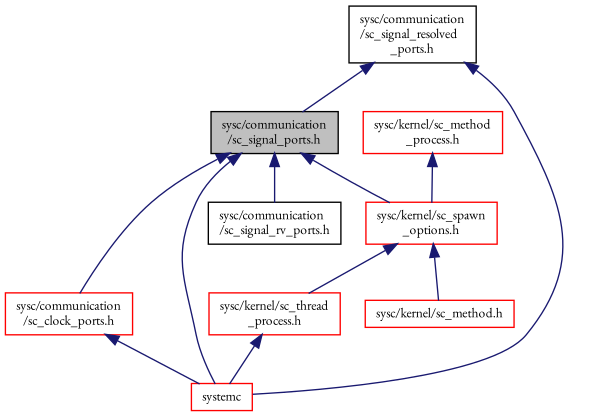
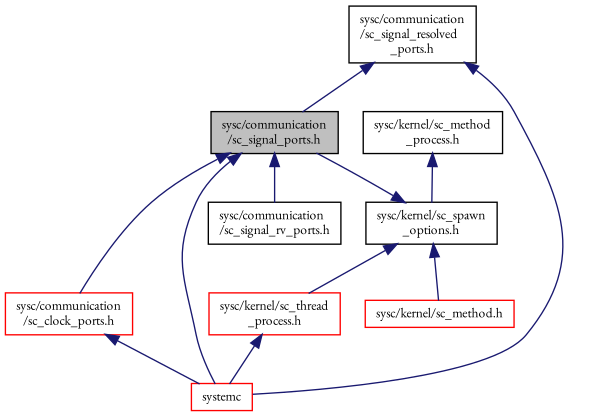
  digraph {
    fontname="EB Garamond"
    node [color=red fillcolor=white fontname="EB Garamond" fontsize=10 shape=record style=filled]
    edge [color=midnightblue dir=back fontname="EB Garamond" fontsize=10 labelfontname=FreeSans labelfontsize=10 style=solid]
    n1 [color=black fillcolor=grey75 fontcolor=black height=0.2 label="sysc/communication\l/sc_signal_ports.h" width=0.4]
    n2 [height=0.2 label="sysc/communication\l/sc_clock_ports.h" width=0.4]
    n3 [height=0.2 label=systemc width=0.4]
    n4 [color=black height=0.2 label="sysc/communication\l/sc_signal_rv_ports.h" width=0.4]
-   n5 [height=0.2 label="sysc/kernel/sc_spawn\l_options.h" width=0.4]
+   n5 [color=black height=0.2 label="sysc/kernel/sc_spawn\l_options.h" width=0.4]
    n6 [color=black height=0.2 label="sysc/communication\l/sc_signal_resolved\l_ports.h" width=0.4]
    n7 [height=0.2 label="sysc/kernel/sc_thread\l_process.h" width=0.4]
    n8 [height=0.2 label="sysc/kernel/sc_method.h" width=0.4]
-   n9 [height=0.2 label="sysc/kernel/sc_method\l_process.h" width=0.4]
+   n9 [color=black height=0.2 label="sysc/kernel/sc_method\l_process.h" width=0.4]
    n1 -> n2
    n1 -> n3
    n1 -> n4
-   n1 -> n5
+   n5 -> n1
    n2 -> n3
    n5 -> n7
    n5 -> n8
    n6 -> n1
    n6 -> n3
    n7 -> n3
    n9 -> n5
  }
